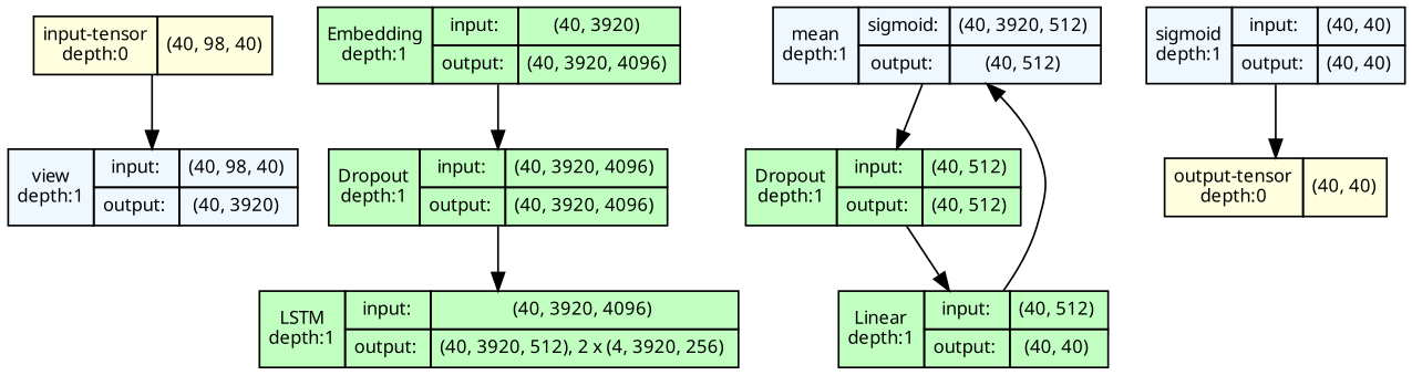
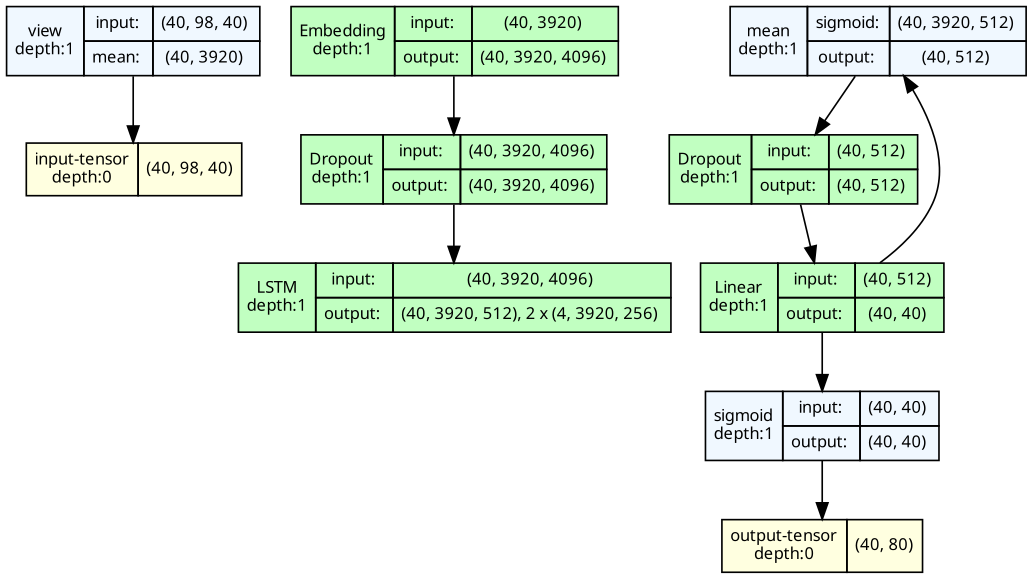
  strict digraph {
    ordering=in
    rankdir=TB
    node [align=left fillcolor=darkseagreen1 fontname="Linux libertine" fontsize=10 margin=0 ranksep=0.1 shape=plaintext style=filled]
    edge [fontsize=10]
    n1 [fillcolor=lightyellow height=0.2 label=<                     <TABLE BORDER="0" CELLBORDER="1"                     CELLSPACING="0" CELLPADDING="4">                         <TR><TD>input-tensor<BR/>depth:0</TD><TD>(40, 98, 40)</TD></TR>                     </TABLE>>]
-   n2 [fillcolor=aliceblue height=0.2 label=<                     <TABLE BORDER="0" CELLBORDER="1"                     CELLSPACING="0" CELLPADDING="4">                     <TR>                         <TD ROWSPAN="2">view<BR/>depth:1</TD>                         <TD COLSPAN="2">input:</TD>                         <TD COLSPAN="2">(40, 98, 40) </TD>                     </TR>                     <TR>                         <TD COLSPAN="2">output: </TD>                         <TD COLSPAN="2">(40, 3920) </TD>                     </TR>                     </TABLE>>]
+   n2 [fillcolor=aliceblue height=0.2 label=<                     <TABLE BORDER="0" CELLBORDER="1"                     CELLSPACING="0" CELLPADDING="4">                     <TR>                         <TD ROWSPAN="2">view<BR/>depth:1</TD>                         <TD COLSPAN="2">input:</TD>                         <TD COLSPAN="2">(40, 98, 40) </TD>                     </TR>                     <TR>                         <TD COLSPAN="2">mean: </TD>                         <TD COLSPAN="2">(40, 3920) </TD>                     </TR>                     </TABLE>>]
    n3 [height=0.2 label=<                     <TABLE BORDER="0" CELLBORDER="1"                     CELLSPACING="0" CELLPADDING="4">                     <TR>                         <TD ROWSPAN="2">Embedding<BR/>depth:1</TD>                         <TD COLSPAN="2">input:</TD>                         <TD COLSPAN="2">(40, 3920) </TD>                     </TR>                     <TR>                         <TD COLSPAN="2">output: </TD>                         <TD COLSPAN="2">(40, 3920, 4096) </TD>                     </TR>                     </TABLE>>]
    n4 [height=0.2 label=<                     <TABLE BORDER="0" CELLBORDER="1"                     CELLSPACING="0" CELLPADDING="4">                     <TR>                         <TD ROWSPAN="2">Dropout<BR/>depth:1</TD>                         <TD COLSPAN="2">input:</TD>                         <TD COLSPAN="2">(40, 3920, 4096) </TD>                     </TR>                     <TR>                         <TD COLSPAN="2">output: </TD>                         <TD COLSPAN="2">(40, 3920, 4096) </TD>                     </TR>                     </TABLE>>]
    n5 [height=0.2 label=<                     <TABLE BORDER="0" CELLBORDER="1"                     CELLSPACING="0" CELLPADDING="4">                     <TR>                         <TD ROWSPAN="2">LSTM<BR/>depth:1</TD>                         <TD COLSPAN="2">input:</TD>                         <TD COLSPAN="2">(40, 3920, 4096) </TD>                     </TR>                     <TR>                         <TD COLSPAN="2">output: </TD>                         <TD COLSPAN="2">(40, 3920, 512), 2 x (4, 3920, 256) </TD>                     </TR>                     </TABLE>>]
    n6 [fillcolor=aliceblue height=0.2 label=<                     <TABLE BORDER="0" CELLBORDER="1"                     CELLSPACING="0" CELLPADDING="4">                     <TR>                         <TD ROWSPAN="2">mean<BR/>depth:1</TD>                         <TD COLSPAN="2">sigmoid:</TD>                         <TD COLSPAN="2">(40, 3920, 512) </TD>                     </TR>                     <TR>                         <TD COLSPAN="2">output: </TD>                         <TD COLSPAN="2">(40, 512) </TD>                     </TR>                     </TABLE>>]
    n7 [height=0.2 label=<                     <TABLE BORDER="0" CELLBORDER="1"                     CELLSPACING="0" CELLPADDING="4">                     <TR>                         <TD ROWSPAN="2">Dropout<BR/>depth:1</TD>                         <TD COLSPAN="2">input:</TD>                         <TD COLSPAN="2">(40, 512) </TD>                     </TR>                     <TR>                         <TD COLSPAN="2">output: </TD>                         <TD COLSPAN="2">(40, 512) </TD>                     </TR>                     </TABLE>>]
    n8 [height=0.2 label=<                     <TABLE BORDER="0" CELLBORDER="1"                     CELLSPACING="0" CELLPADDING="4">                     <TR>                         <TD ROWSPAN="2">Linear<BR/>depth:1</TD>                         <TD COLSPAN="2">input:</TD>                         <TD COLSPAN="2">(40, 512) </TD>                     </TR>                     <TR>                         <TD COLSPAN="2">output: </TD>                         <TD COLSPAN="2">(40, 40) </TD>                     </TR>                     </TABLE>>]
    n9 [fillcolor=aliceblue height=0.2 label=<                     <TABLE BORDER="0" CELLBORDER="1"                     CELLSPACING="0" CELLPADDING="4">                     <TR>                         <TD ROWSPAN="2">sigmoid<BR/>depth:1</TD>                         <TD COLSPAN="2">input:</TD>                         <TD COLSPAN="2">(40, 40) </TD>                     </TR>                     <TR>                         <TD COLSPAN="2">output: </TD>                         <TD COLSPAN="2">(40, 40) </TD>                     </TR>                     </TABLE>>]
-   n10 [fillcolor=lightyellow height=0.2 label=<                     <TABLE BORDER="0" CELLBORDER="1"                     CELLSPACING="0" CELLPADDING="4">                         <TR><TD>output-tensor<BR/>depth:0</TD><TD>(40, 40)</TD></TR>                     </TABLE>>]
-   n1 -> n2
+   n10 [fillcolor=lightyellow height=0.2 label=<                     <TABLE BORDER="0" CELLBORDER="1"                     CELLSPACING="0" CELLPADDING="4">                         <TR><TD>output-tensor<BR/>depth:0</TD><TD>(40, 80)</TD></TR>                     </TABLE>>]
+   n2 -> n1
    n3 -> n4
    n4 -> n5
    n6 -> n7
    n7 -> n8
    n8 -> n6
+   n8 -> n9
    n9 -> n10
  }
